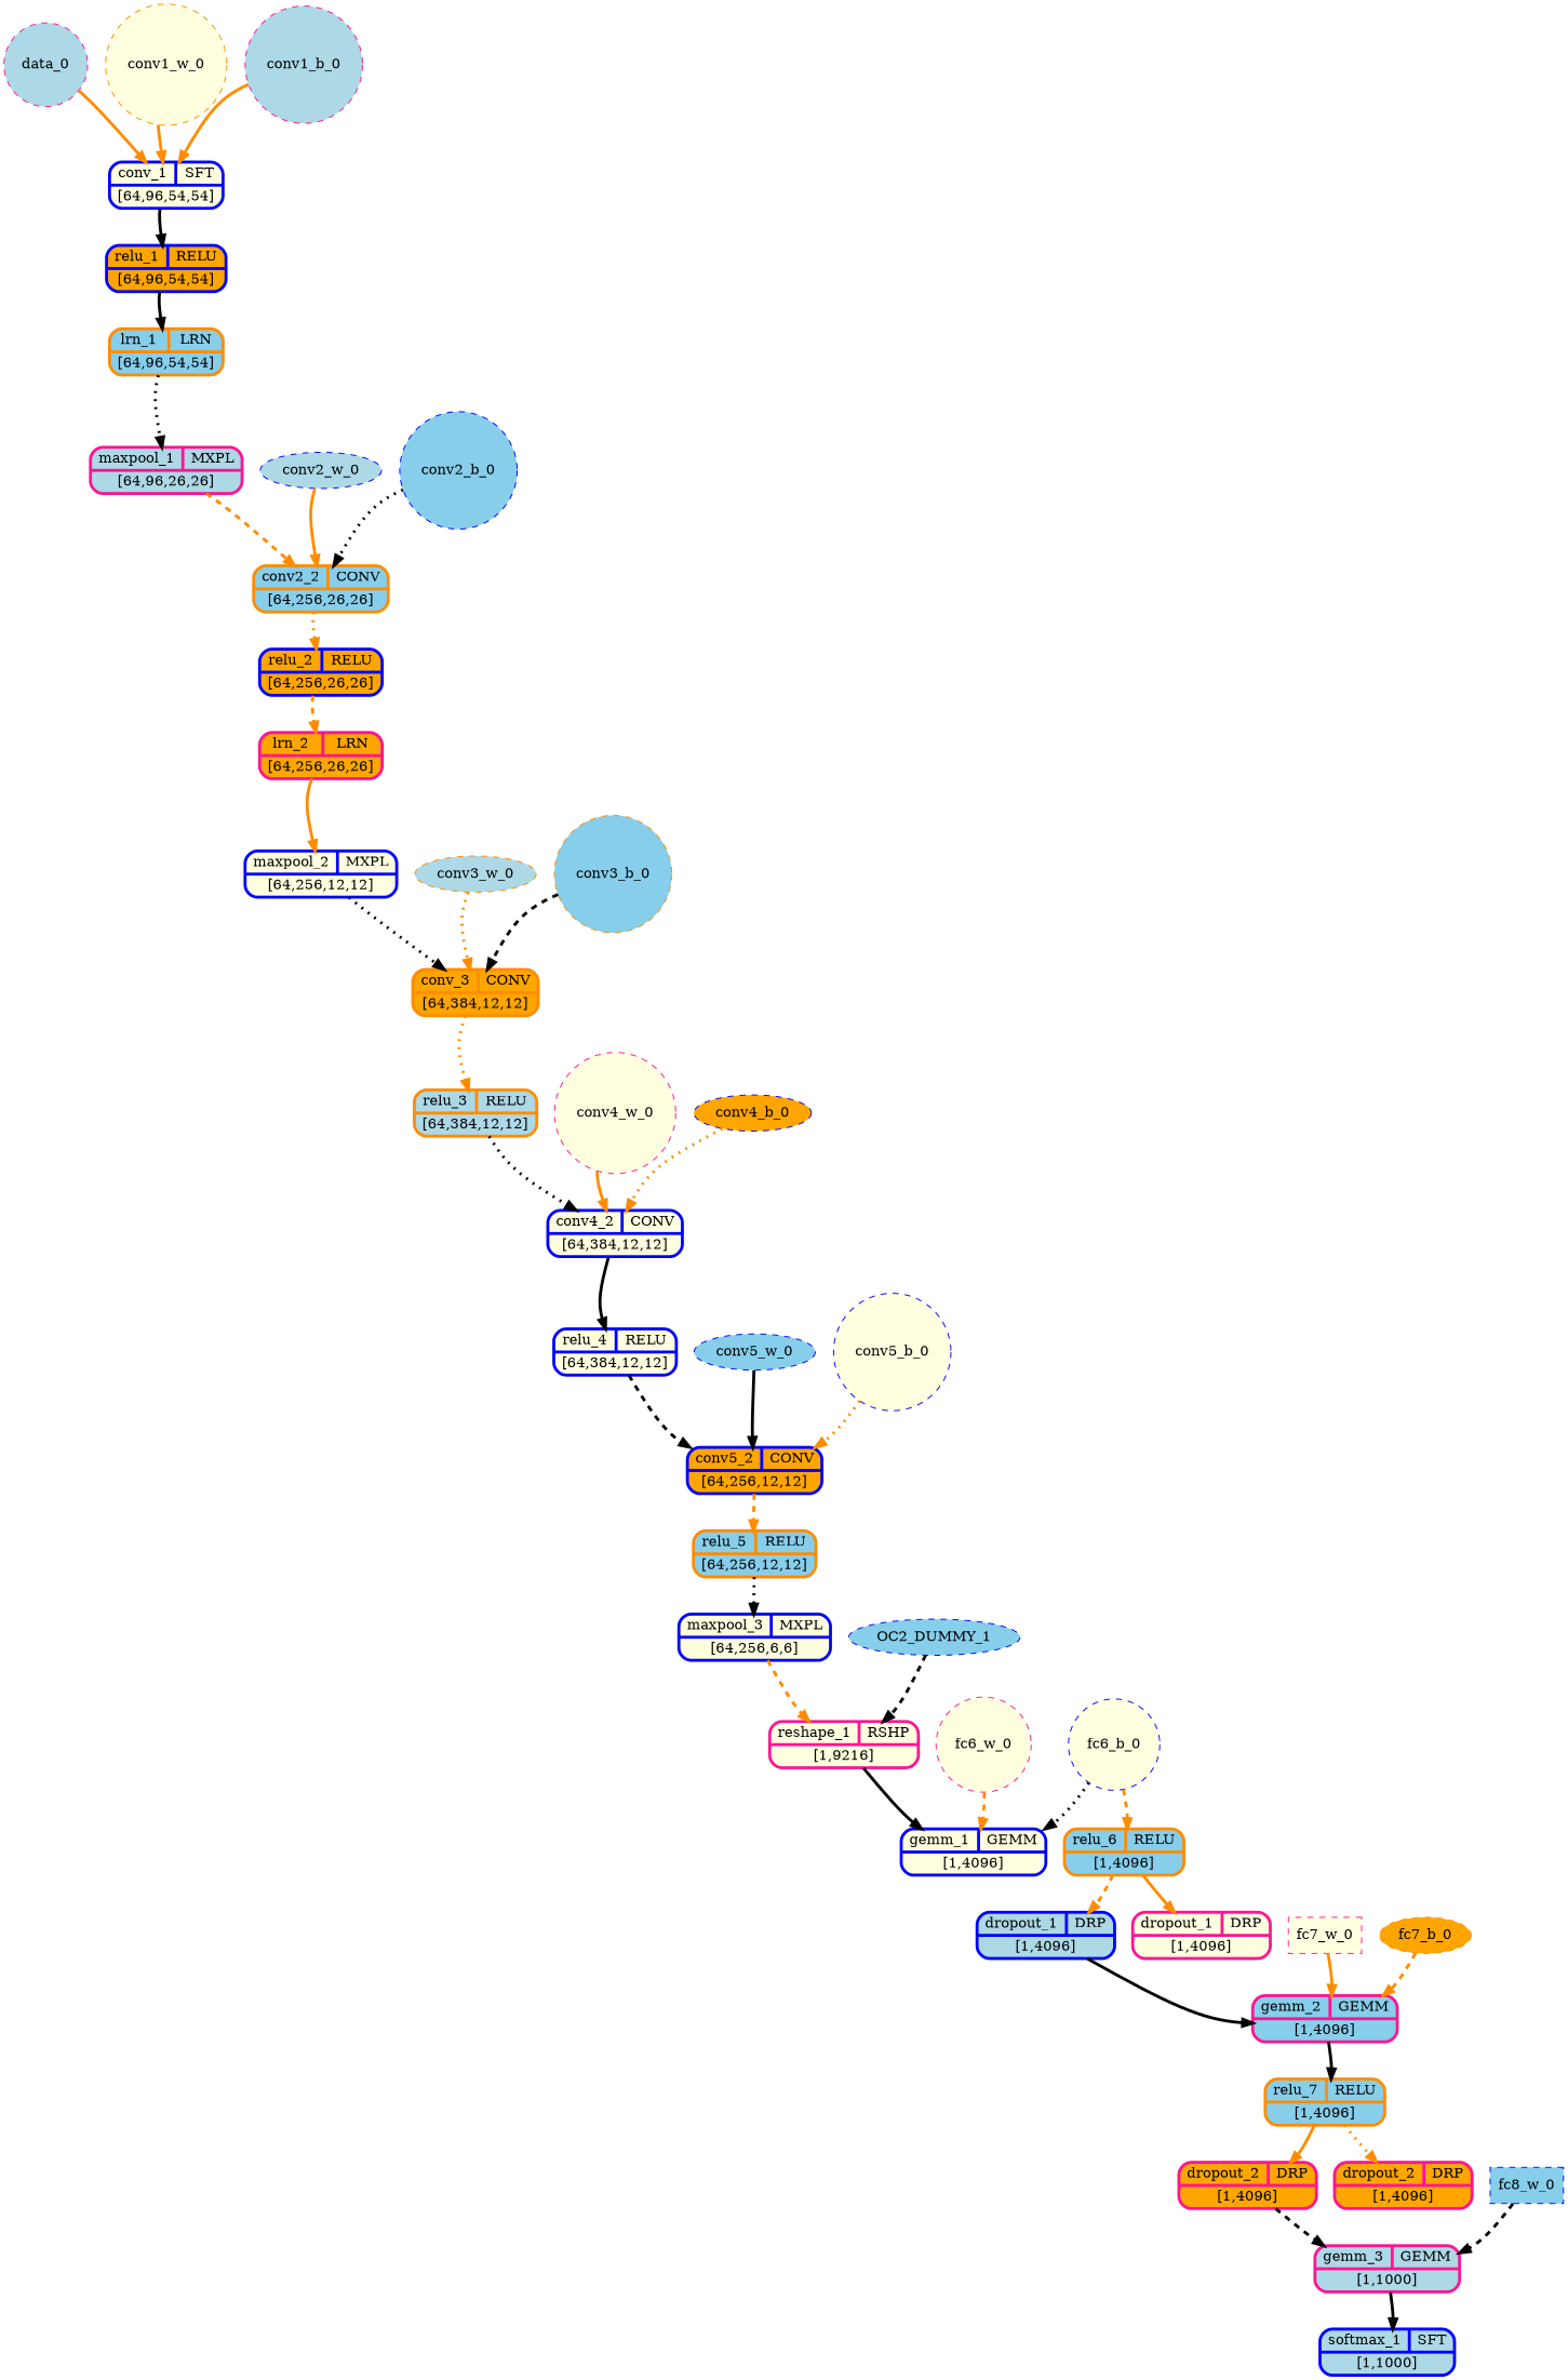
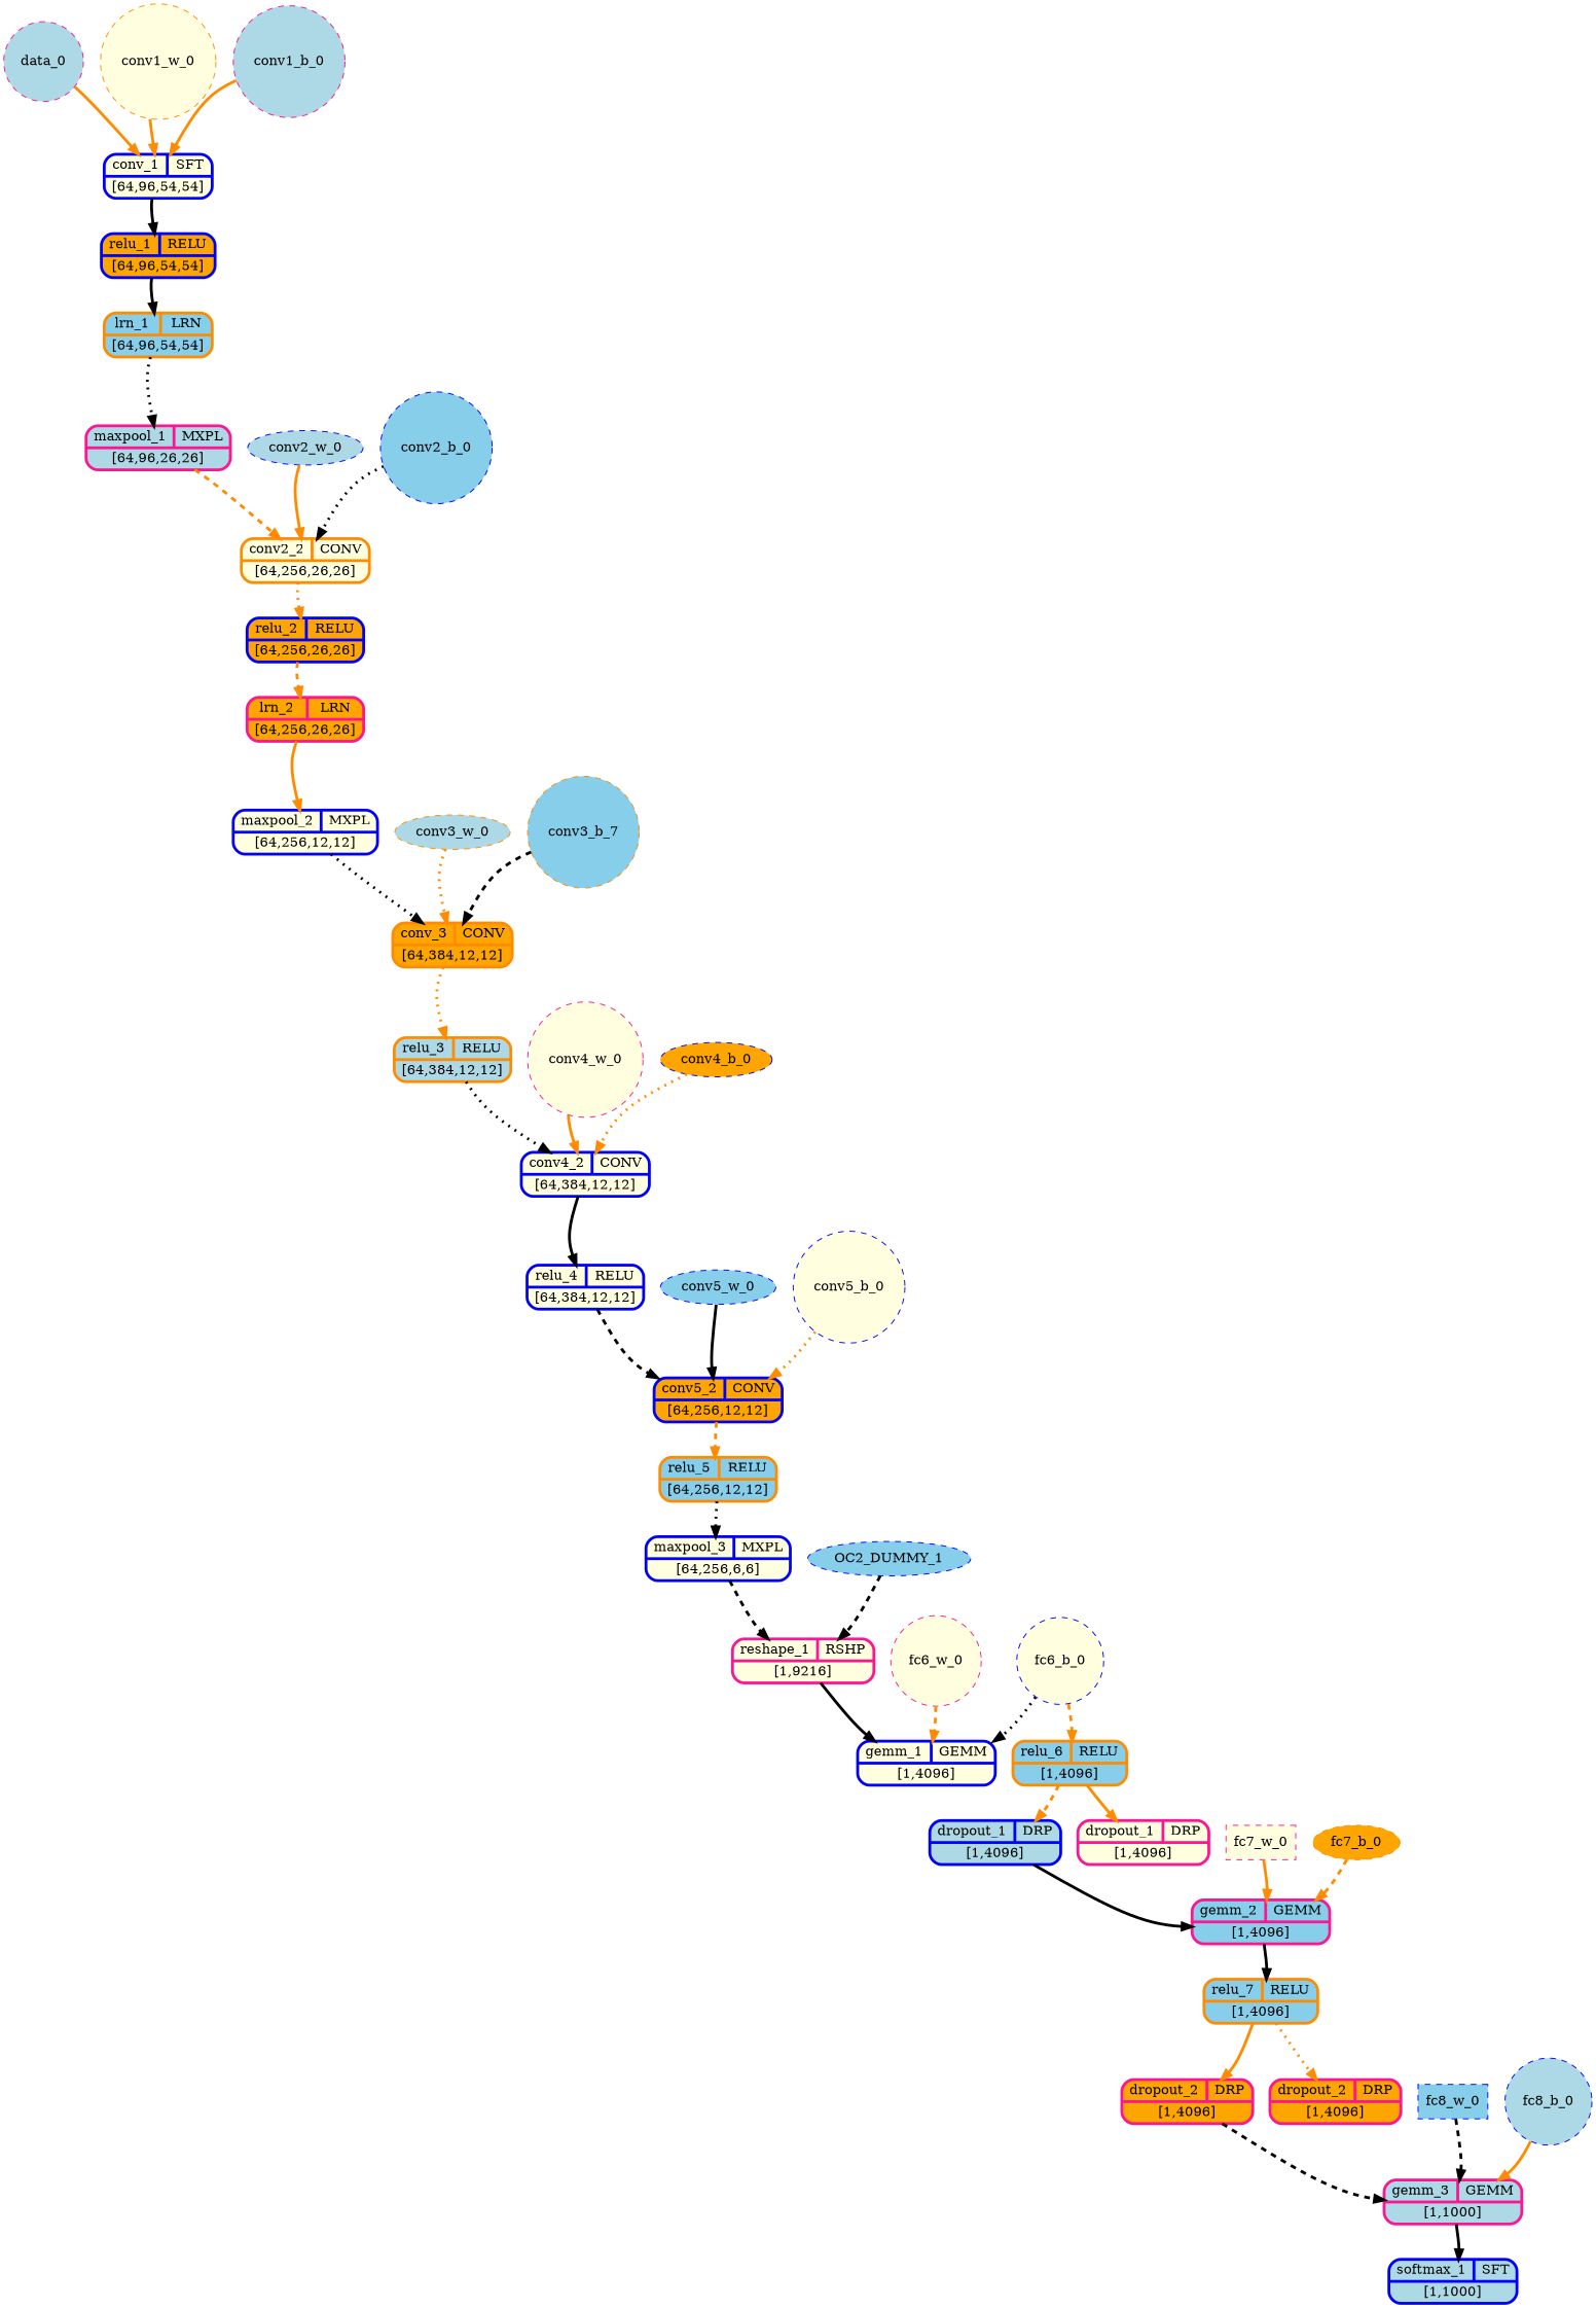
  strict digraph {
    overlap_shrink=true
    rankdir=TB
    splines=curved
    node [color=blue fillcolor=lightyellow shape=Mrecord style=filled type=constant_input fontcolor="#000000" penwidth=3]
    edge [color=darkorange penwidth=3 style=bold]
    n1 [color=deeppink fillcolor=lightblue label=data_0 shape=circle style="filled,dashed" fontcolor="" penwidth=""]
    n2 [inputs="data_0;conv1_w_0;conv1_b_0" label="{ {conv_1  | SFT} | [64,96,54,54] }" outputs=conv1_1 type=Conv]
    n3 [fillcolor=orange inputs=conv1_1 label="{ {relu_1  | RELU} | [64,96,54,54] }" outputs=conv1_2 type=Relu]
    n4 [color=darkorange label=conv1_w_0 shape=circle style="filled,dashed" fontcolor="" penwidth=""]
    n5 [color=deeppink fillcolor=lightblue label=conv1_b_0 shape=circle style="filled,dashed" fontcolor="" penwidth=""]
    n6 [color=darkorange fillcolor=skyblue inputs=conv1_2 label="{ {lrn_1  | LRN} | [64,96,54,54] }" outputs=norm1_1 type=LRN]
    n7 [color=deeppink fillcolor=lightblue inputs=norm1_1 label="{ {maxpool_1  | MXPL} | [64,96,26,26] }" outputs=pool1_1 type=MaxPool]
-   n8 [color=darkorange fillcolor=skyblue inputs="pool1_1;conv2_w_0;conv2_b_0" label="{ {conv2_2  | CONV} | [64,256,26,26] }" outputs=conv2_1 type=Conv]
+   n8 [color=darkorange inputs="pool1_1;conv2_w_0;conv2_b_0" label="{ {conv2_2  | CONV} | [64,256,26,26] }" outputs=conv2_1 type=Conv]
    n9 [fillcolor=orange inputs=conv2_1 label="{ {relu_2  | RELU} | [64,256,26,26] }" outputs=conv2_2 type=Relu]
    n10 [fillcolor=lightblue label=conv2_w_0 shape=ellipse style="filled,dashed" fontcolor="" penwidth=""]
    n11 [fillcolor=skyblue label=conv2_b_0 shape=circle style="filled,dashed" fontcolor="" penwidth=""]
    n12 [color=deeppink fillcolor=orange inputs=conv2_2 label="{ {lrn_2  | LRN} | [64,256,26,26] }" outputs=norm2_1 type=LRN]
    n13 [inputs=norm2_1 label="{ {maxpool_2  | MXPL} | [64,256,12,12] }" outputs=pool2_1 type=MaxPool]
    n14 [color=darkorange fillcolor=orange inputs="pool2_1;conv3_w_0;conv3_b_0" label="{ {conv_3  | CONV} | [64,384,12,12] }" outputs=conv3_1 type=Conv]
    n15 [color=darkorange fillcolor=lightblue inputs=conv3_1 label="{ {relu_3  | RELU} | [64,384,12,12] }" outputs=conv3_2 type=Relu]
    n16 [color=darkorange fillcolor=lightblue label=conv3_w_0 shape=ellipse style="filled,dashed" fontcolor="" penwidth=""]
-   n17 [color=darkorange fillcolor=skyblue label=conv3_b_0 shape=circle style="filled,dashed" fontcolor="" penwidth=""]
+   n17 [color=darkorange fillcolor=skyblue label=conv3_b_7 shape=circle style="filled,dashed" fontcolor="" penwidth=""]
    n18 [inputs="conv3_2;conv4_w_0;conv4_b_0" label="{ {conv4_2  | CONV} | [64,384,12,12] }" outputs=conv4_1 type=Conv]
    n19 [inputs=conv4_1 label="{ {relu_4  | RELU} | [64,384,12,12] }" outputs=conv4_2 type=Relu]
    n20 [color=deeppink label=conv4_w_0 shape=circle style="filled,dashed" fontcolor="" penwidth=""]
    n21 [fillcolor=orange label=conv4_b_0 shape=ellipse style="filled,dashed" fontcolor="" penwidth=""]
    n22 [fillcolor=orange inputs="conv4_2;conv5_w_0;conv5_b_0" label="{ {conv5_2  | CONV} | [64,256,12,12] }" outputs=conv5_1 type=Conv]
    n23 [color=darkorange fillcolor=skyblue inputs=conv5_1 label="{ {relu_5  | RELU} | [64,256,12,12] }" outputs=conv5_2 type=Relu]
    n24 [fillcolor=skyblue label=conv5_w_0 shape=ellipse style="filled,dashed" fontcolor="" penwidth=""]
    n25 [label=conv5_b_0 shape=circle style="filled,dashed" fontcolor="" penwidth=""]
    n26 [inputs=conv5_2 label="{ {maxpool_3  | MXPL} | [64,256,6,6] }" outputs=pool5_1 type=MaxPool]
    n27 [color=deeppink inputs="pool5_1;OC2_DUMMY_1" label="{ {reshape_1  | RSHP} | [1,9216] }" outputs=OC2_DUMMY_0 type=Reshape]
    n28 [inputs="OC2_DUMMY_0;fc6_w_0;fc6_b_0" label="{ {gemm_1  | GEMM} | [1,4096] }" outputs=fc6_1 type=Gemm]
    n29 [fillcolor=skyblue label=OC2_DUMMY_1 shape=ellipse style="filled,dashed" fontcolor="" penwidth=""]
    n30 [color=deeppink label=fc6_w_0 shape=circle style="filled,dashed" fontcolor="" penwidth=""]
    n31 [label=fc6_b_0 shape=circle style="filled,dashed" fontcolor="" penwidth=""]
    n32 [color=darkorange fillcolor=skyblue inputs=fc6_1 label="{ {relu_6  | RELU} | [1,4096] }" outputs=fc6_2 type=Relu]
    n33 [fillcolor=lightblue inputs=fc6_2 label="{ {dropout_1  | DRP} | [1,4096] }" outputs="fc6_3;_fc6_mask_1" type=Dropout]
    n34 [color=deeppink inputs=fc6_2 label="{ {dropout_1  | DRP} | [1,4096] }" outputs="fc6_3;_fc6_mask_1" type=Dropout]
    n35 [color=deeppink fillcolor=skyblue inputs="fc6_3;fc7_w_0;fc7_b_0" label="{ {gemm_2  | GEMM} | [1,4096] }" outputs=fc7_1 type=Gemm]
    n36 [color=darkorange fillcolor=skyblue inputs=fc7_1 label="{ {relu_7  | RELU} | [1,4096] }" outputs=fc7_2 type=Relu]
    n37 [color=deeppink label=fc7_w_0 shape=box style="filled,dashed" fontcolor="" penwidth=""]
    n38 [color=darkorange fillcolor=orange label=fc7_b_0 shape=ellipse style="filled,dashed" fontcolor="" penwidth=""]
    n39 [color=deeppink fillcolor=orange inputs=fc7_2 label="{ {dropout_2  | DRP} | [1,4096] }" outputs="fc7_3;_fc7_mask_1" type=Dropout]
    n40 [color=deeppink fillcolor=orange inputs=fc7_2 label="{ {dropout_2  | DRP} | [1,4096] }" outputs="fc7_3;_fc7_mask_1" type=Dropout]
    n41 [color=deeppink fillcolor=lightblue inputs="fc7_3;fc8_w_0;fc8_b_0" label="{ {gemm_3  | GEMM} | [1,1000] }" outputs=fc8_1 type=Gemm]
    n42 [fillcolor=lightblue inputs=fc8_1 label="{ {softmax_1  | SFT} | [1,1000] }" outputs=prob_1 type=Softmax]
    n43 [fillcolor=skyblue label=fc8_w_0 shape=box style="filled,dashed" fontcolor="" penwidth=""]
+   n44 [fillcolor=lightblue label=fc8_b_0 shape=circle style="filled,dashed" fontcolor="" penwidth=""]
    n1 -> n2
    n2 -> n3 [color=black]
    n3 -> n6 [color=black]
    n4 -> n2
    n5 -> n2
    n6 -> n7 [color=black style=dotted]
    n7 -> n8 [style=dashed]
    n8 -> n9 [style=dotted]
    n9 -> n12 [style=dashed]
    n10 -> n8
    n11 -> n8 [color=black style=dotted]
    n12 -> n13
    n13 -> n14 [color=black style=dotted]
    n14 -> n15 [style=dotted]
    n15 -> n18 [color=black style=dotted]
    n16 -> n14 [style=dotted]
    n17 -> n14 [color=black style=dashed]
    n18 -> n19 [color=black]
    n19 -> n22 [color=black style=dashed]
    n20 -> n18
    n21 -> n18 [style=dotted]
    n22 -> n23 [style=dashed]
    n23 -> n26 [color=black style=dotted]
    n24 -> n22 [color=black]
    n25 -> n22 [style=dotted]
-   n26 -> n27 [style=dashed]
+   n26 -> n27 [color=black style=dashed]
    n27 -> n28 [color=black]
    n29 -> n27 [color=black style=dashed]
    n30 -> n28 [style=dashed]
    n31 -> n28 [color=black style=dotted]
    n31 -> n32 [style=dashed]
    n32 -> n33 [style=dashed]
    n32 -> n34
    n33 -> n35 [color=black]
    n35 -> n36 [color=black]
    n36 -> n39
    n36 -> n40 [style=dotted]
    n37 -> n35
    n38 -> n35 [style=dashed]
    n39 -> n41 [color=black style=dashed]
    n41 -> n42 [color=black]
    n43 -> n41 [color=black style=dashed]
+   n44 -> n41
  }
